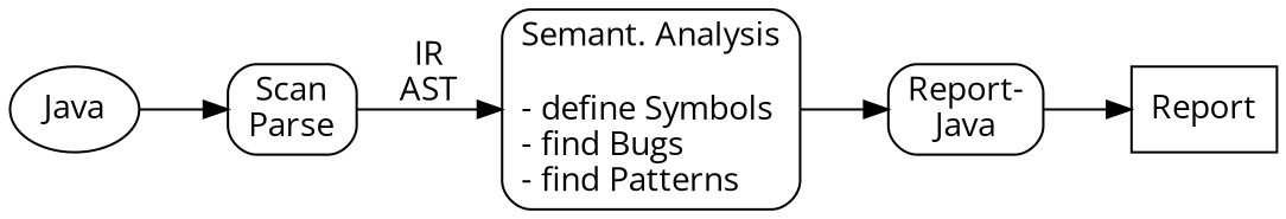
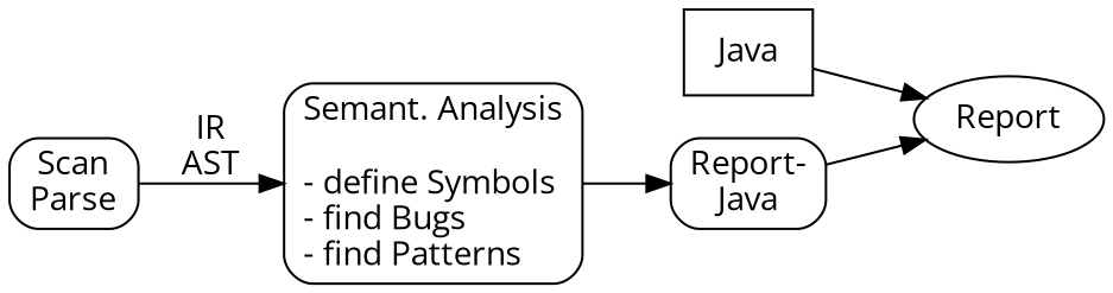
  digraph {
    fontname="Open Sans"
    rankdir=LR
    node [fontname="Open Sans" shape=box style=rounded]
    edge [fontname="Open Sans"]
-   n1 [label=Java shape=oval style=""]
+   n1 [label=Java style=""]
    n2 [label="Scan\nParse"]
    n3 [label="Semant. Analysis\n\n- define Symbols\l- find Bugs\l- find Patterns\l"]
    n4 [label="Report-\nJava"]
-   n5 [label=Report style=""]
-   n1 -> n2
+   n5 [label=Report shape=oval style=""]
+   n1 -> n5
    n2 -> n3 [label="IR\nAST"]
    n3 -> n4
    n4 -> n5
  }
